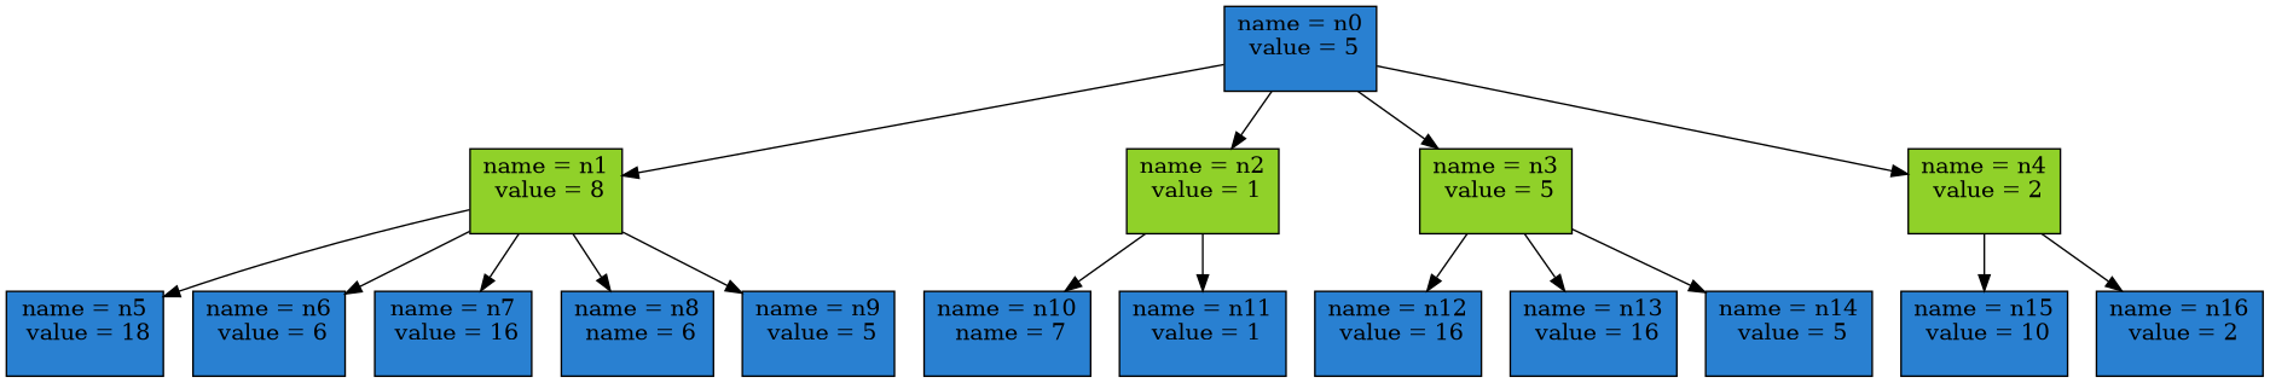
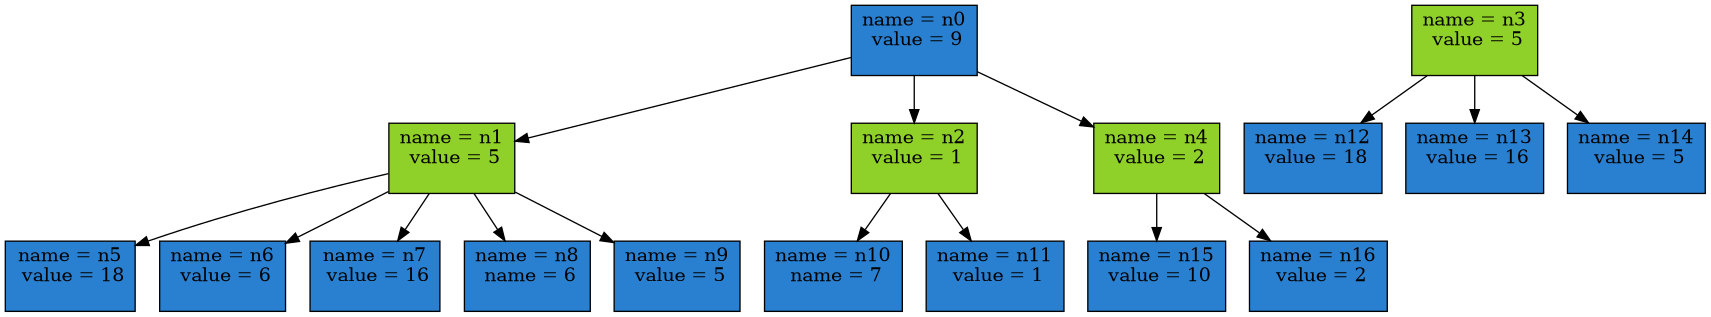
  digraph {
    node [color=black fillcolor="#2980d1" shape=box style=filled]
-   n1 [label=<name = n0<br/> value = 5<br/> >]
-   n2 [fillcolor="#90d129" label=<name = n1<br/> value = 8<br/> >]
+   n1 [label=<name = n0<br/> value = 9<br/> >]
+   n2 [fillcolor="#90d129" label=<name = n1<br/> value = 5<br/> >]
    n3 [fillcolor="#90d129" label=<name = n2<br/> value = 1<br/> >]
    n4 [fillcolor="#90d129" label=<name = n3<br/> value = 5<br/> >]
    n5 [fillcolor="#90d129" label=<name = n4<br/> value = 2<br/> >]
    n6 [label=<name = n5<br/> value = 18<br/> >]
    n7 [label=<name = n6<br/> value = 6<br/> >]
    n8 [label=<name = n7<br/> value = 16<br/> >]
    n9 [label=<name = n8<br/> name = 6<br/> >]
    n10 [label=<name = n9<br/> value = 5<br/> >]
    n11 [label=<name = n10<br/> name = 7<br/> >]
    n12 [label=<name = n11<br/> value = 1<br/> >]
-   n13 [label=<name = n12<br/> value = 16<br/> >]
+   n13 [label=<name = n12<br/> value = 18<br/> >]
    n14 [label=<name = n13<br/> value = 16<br/> >]
    n15 [label=<name = n14<br/> value = 5<br/> >]
    n16 [label=<name = n15<br/> value = 10<br/> >]
    n17 [label=<name = n16<br/> value = 2<br/> >]
    n1 -> n2
    n1 -> n3
-   n1 -> n4
    n1 -> n5
    n2 -> n6
    n2 -> n7
    n2 -> n8
    n2 -> n9
    n2 -> n10
    n3 -> n11
    n3 -> n12
    n4 -> n13
    n4 -> n14
    n4 -> n15
    n5 -> n16
    n5 -> n17
  }
